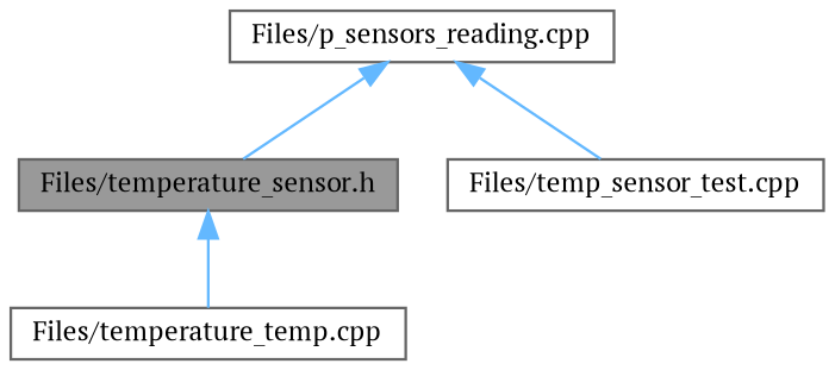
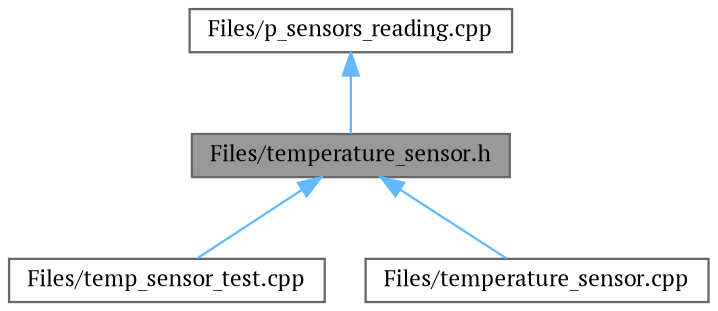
  digraph {
    fontname="PT Serif"
    node [color=grey40 fillcolor=white fontname="PT Serif" fontsize=10 shape=box style=filled]
    edge [color=steelblue1 dir=back fontname="PT Serif" fontsize=10 labelfontname=Helvetica labelfontsize=10 style=solid]
    n1 [color=gray40 fillcolor=grey60 fontcolor=black height=0.2 label="Files/temperature_sensor.h" width=0.4]
    n2 [height=0.2 label="Files/temp_sensor_test.cpp" width=0.4]
-   n3 [height=0.2 label="Files/temperature_temp.cpp" width=0.4]
+   n3 [height=0.2 label="Files/temperature_sensor.cpp" width=0.4]
    n4 [height=0.2 label="Files/p_sensors_reading.cpp" width=0.4]
-   n4 -> n2
+   n1 -> n2
    n1 -> n3
    n4 -> n1
  }
